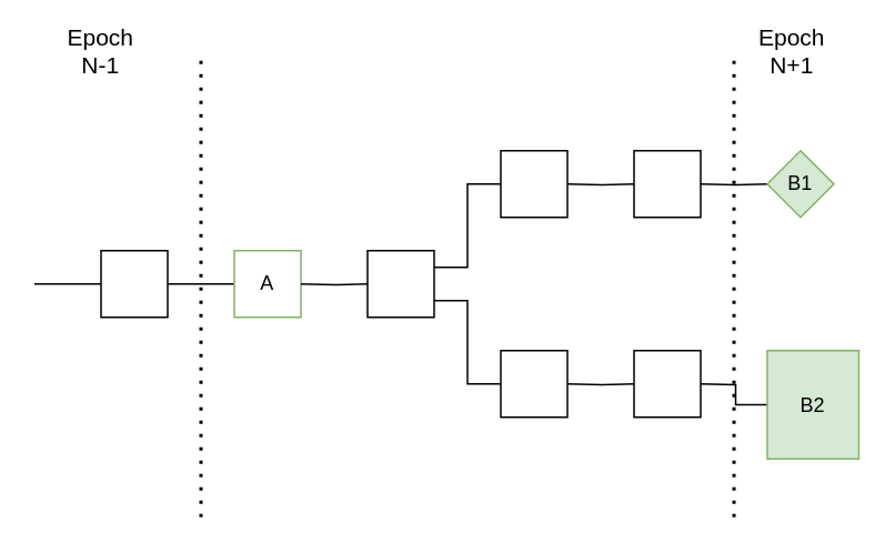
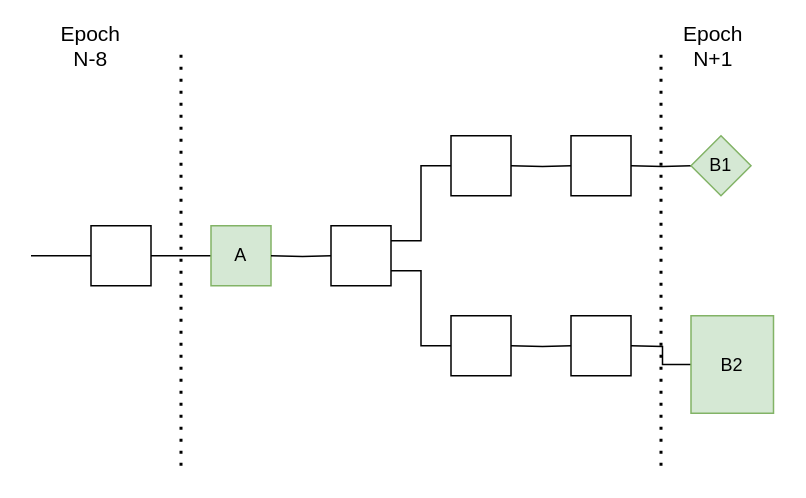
  <mxCell id="0" />
  <mxCell id="1" parent="0" />
  <mxCell id="2" style="edgeStyle=orthogonalEdgeStyle;rounded=0;orthogonalLoop=1;jettySize=auto;html=1;exitX=1;exitY=0.5;exitDx=0;exitDy=0;entryX=0;entryY=0.5;entryDx=0;entryDy=0;endArrow=none;endFill=0;" edge="1" parent="1" source="4" target="6"><mxGeometry relative="1" as="geometry" /></mxCell>
  <mxCell id="3" style="edgeStyle=orthogonalEdgeStyle;rounded=0;orthogonalLoop=1;jettySize=auto;html=1;exitX=0;exitY=0.5;exitDx=0;exitDy=0;endArrow=none;endFill=0;" edge="1" parent="1" source="4"><mxGeometry relative="1" as="geometry"><mxPoint x="20" y="170" as="targetPoint" /></mxGeometry></mxCell>
  <mxCell id="4" value="" style="rounded=0;whiteSpace=wrap;html=1;" vertex="1" parent="1"><mxGeometry x="60" y="150" width="40" height="40" as="geometry" /></mxCell>
  <mxCell id="5" value="" style="endArrow=none;dashed=1;html=1;dashPattern=1 3;strokeWidth=2;" edge="1" parent="1"><mxGeometry width="50" height="50" relative="1" as="geometry"><mxPoint x="120" y="310" as="sourcePoint" /><mxPoint x="120" y="30" as="targetPoint" /></mxGeometry></mxCell>
- <mxCell id="6" value="A" style="rounded=0;whiteSpace=wrap;html=1;fillColor=#ffffff;strokeColor=#82b366;" vertex="1" parent="1"><mxGeometry x="140" y="150" width="40" height="40" as="geometry" /></mxCell>
+ <mxCell id="6" value="A" style="rounded=0;whiteSpace=wrap;html=1;fillColor=#d5e8d4;strokeColor=#82b366;" vertex="1" parent="1"><mxGeometry x="140" y="150" width="40" height="40" as="geometry" /></mxCell>
  <mxCell id="7" style="edgeStyle=orthogonalEdgeStyle;rounded=0;orthogonalLoop=1;jettySize=auto;html=1;exitX=1;exitY=0.5;exitDx=0;exitDy=0;entryX=0;entryY=0.5;entryDx=0;entryDy=0;endArrow=none;endFill=0;" edge="1" parent="1" target="9"><mxGeometry relative="1" as="geometry"><mxPoint x="180" y="170" as="sourcePoint" /></mxGeometry></mxCell>
  <mxCell id="8" style="edgeStyle=orthogonalEdgeStyle;rounded=0;orthogonalLoop=1;jettySize=auto;html=1;exitX=1;exitY=0.75;exitDx=0;exitDy=0;entryX=0;entryY=0.5;entryDx=0;entryDy=0;endArrow=none;endFill=0;" edge="1" parent="1" source="9" target="12"><mxGeometry relative="1" as="geometry" /></mxCell>
  <mxCell id="9" value="" style="rounded=0;whiteSpace=wrap;html=1;" vertex="1" parent="1"><mxGeometry x="220" y="150" width="40" height="40" as="geometry" /></mxCell>
  <mxCell id="10" style="edgeStyle=orthogonalEdgeStyle;rounded=0;orthogonalLoop=1;jettySize=auto;html=1;exitX=1;exitY=0.25;exitDx=0;exitDy=0;entryX=0;entryY=0.5;entryDx=0;entryDy=0;endArrow=none;endFill=0;" edge="1" parent="1" target="11" source="9"><mxGeometry relative="1" as="geometry"><mxPoint x="260" y="110" as="sourcePoint" /></mxGeometry></mxCell>
  <mxCell id="11" value="" style="rounded=0;whiteSpace=wrap;html=1;" vertex="1" parent="1"><mxGeometry x="300" y="90" width="40" height="40" as="geometry" /></mxCell>
  <mxCell id="12" value="" style="rounded=0;whiteSpace=wrap;html=1;" vertex="1" parent="1"><mxGeometry x="300" y="210" width="40" height="40" as="geometry" /></mxCell>
  <mxCell id="13" style="edgeStyle=orthogonalEdgeStyle;rounded=0;orthogonalLoop=1;jettySize=auto;html=1;exitX=1;exitY=0.5;exitDx=0;exitDy=0;entryX=0;entryY=0.5;entryDx=0;entryDy=0;endArrow=none;endFill=0;" edge="1" parent="1" target="14"><mxGeometry relative="1" as="geometry"><mxPoint x="340" y="110" as="sourcePoint" /></mxGeometry></mxCell>
  <mxCell id="14" value="" style="rounded=0;whiteSpace=wrap;html=1;" vertex="1" parent="1"><mxGeometry x="380" y="90" width="40" height="40" as="geometry" /></mxCell>
  <mxCell id="15" style="edgeStyle=orthogonalEdgeStyle;rounded=0;orthogonalLoop=1;jettySize=auto;html=1;exitX=1;exitY=0.5;exitDx=0;exitDy=0;entryX=0;entryY=0.5;entryDx=0;entryDy=0;endArrow=none;endFill=0;" edge="1" parent="1" target="16"><mxGeometry relative="1" as="geometry"><mxPoint x="420" y="110" as="sourcePoint" /></mxGeometry></mxCell>
  <mxCell id="16" value="B1" style="rhombus;whiteSpace=wrap;html=1;fillColor=#d5e8d4;strokeColor=#82b366;" vertex="1" parent="1"><mxGeometry x="460" y="90" width="40" height="40" as="geometry" /></mxCell>
  <mxCell id="17" style="edgeStyle=orthogonalEdgeStyle;rounded=0;orthogonalLoop=1;jettySize=auto;html=1;exitX=1;exitY=0.5;exitDx=0;exitDy=0;entryX=0;entryY=0.5;entryDx=0;entryDy=0;endArrow=none;endFill=0;" edge="1" parent="1" target="18"><mxGeometry relative="1" as="geometry"><mxPoint x="340" y="230" as="sourcePoint" /></mxGeometry></mxCell>
  <mxCell id="18" value="" style="rounded=0;whiteSpace=wrap;html=1;" vertex="1" parent="1"><mxGeometry x="380" y="210" width="40" height="40" as="geometry" /></mxCell>
  <mxCell id="19" style="edgeStyle=orthogonalEdgeStyle;rounded=0;orthogonalLoop=1;jettySize=auto;html=1;exitX=1;exitY=0.5;exitDx=0;exitDy=0;entryX=0;entryY=0.5;entryDx=0;entryDy=0;endArrow=none;endFill=0;" edge="1" parent="1" target="20"><mxGeometry relative="1" as="geometry"><mxPoint x="420" y="230" as="sourcePoint" /></mxGeometry></mxCell>
  <mxCell id="20" value="B2" style="rounded=0;whiteSpace=wrap;html=1;fillColor=#d5e8d4;strokeColor=#82b366;" vertex="1" parent="1"><mxGeometry x="460" y="210" width="55" height="65" as="geometry" /></mxCell>
  <mxCell id="21" value="" style="endArrow=none;dashed=1;html=1;dashPattern=1 3;strokeWidth=2;" edge="1" parent="1"><mxGeometry width="50" height="50" relative="1" as="geometry"><mxPoint x="440" y="310" as="sourcePoint" /><mxPoint x="440" y="30" as="targetPoint" /></mxGeometry></mxCell>
- <mxCell id="22" value="&lt;font style=&quot;font-size: 14px&quot;&gt;Epoch N-1&lt;br&gt;&lt;/font&gt;" style="text;html=1;strokeColor=none;fillColor=none;align=center;verticalAlign=middle;whiteSpace=wrap;rounded=0;" vertex="1" parent="1"><mxGeometry x="40" y="20" width="40" height="20" as="geometry" /></mxCell>
+ <mxCell id="22" value="&lt;font style=&quot;font-size: 14px&quot;&gt;Epoch N-8&lt;br&gt;&lt;/font&gt;" style="text;html=1;strokeColor=none;fillColor=none;align=center;verticalAlign=middle;whiteSpace=wrap;rounded=0;" vertex="1" parent="1"><mxGeometry x="40" y="20" width="40" height="20" as="geometry" /></mxCell>
  <mxCell id="23" value="&lt;font style=&quot;font-size: 14px&quot;&gt;Epoch N+1&lt;br&gt;&lt;/font&gt;" style="text;html=1;strokeColor=none;fillColor=none;align=center;verticalAlign=middle;whiteSpace=wrap;rounded=0;" vertex="1" parent="1"><mxGeometry x="455" y="20" width="40" height="20" as="geometry" /></mxCell>
